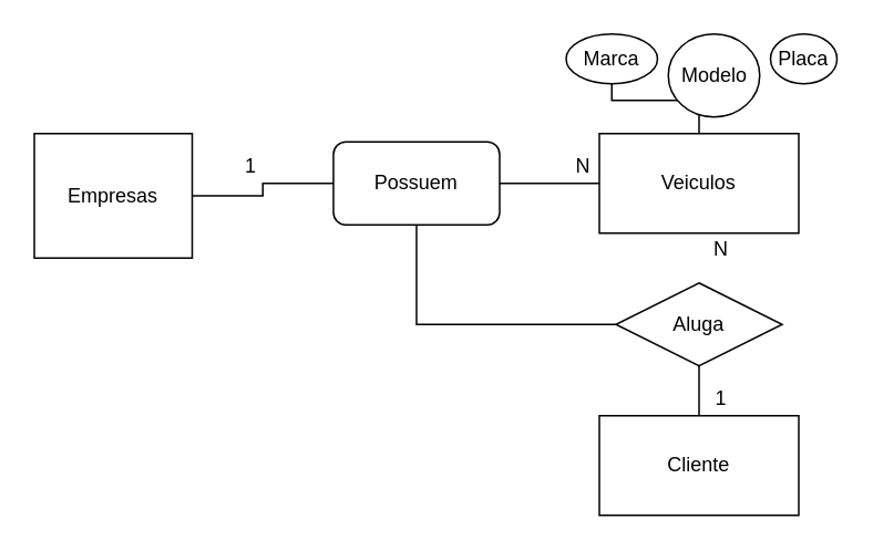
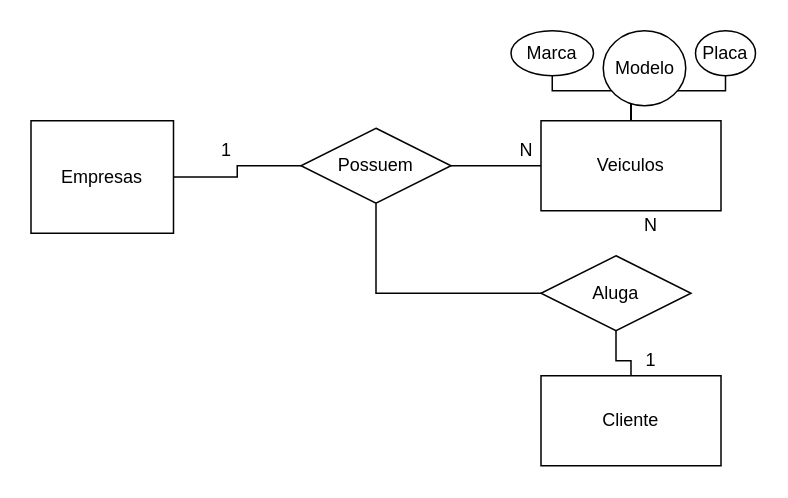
  <mxCell id="0" />
  <mxCell id="1" parent="0" />
  <mxCell id="2" style="edgeStyle=orthogonalEdgeStyle;rounded=0;orthogonalLoop=1;jettySize=auto;html=1;entryX=0;entryY=0.5;entryDx=0;entryDy=0;endArrow=none;endFill=0;" edge="1" parent="1" source="3" target="5"><mxGeometry relative="1" as="geometry" /></mxCell>
  <mxCell id="3" value="Empresas&lt;br&gt;" style="rounded=0;whiteSpace=wrap;html=1;" vertex="1" parent="1"><mxGeometry x="20" y="80" width="95" height="75" as="geometry" /></mxCell>
  <mxCell id="4" style="edgeStyle=orthogonalEdgeStyle;rounded=0;orthogonalLoop=1;jettySize=auto;html=1;entryX=0;entryY=0.5;entryDx=0;entryDy=0;endArrow=none;endFill=0;" edge="1" parent="1" source="5" target="9"><mxGeometry relative="1" as="geometry" /></mxCell>
- <mxCell id="5" value="Possuem" style="whiteSpace=wrap;html=1;rounded=1;" vertex="1" parent="1"><mxGeometry x="200" y="85" width="100" height="50" as="geometry" /></mxCell>
+ <mxCell id="5" value="Possuem" style="rhombus;whiteSpace=wrap;html=1;" vertex="1" parent="1"><mxGeometry x="200" y="85" width="100" height="50" as="geometry" /></mxCell>
  <mxCell id="6" style="edgeStyle=orthogonalEdgeStyle;rounded=0;orthogonalLoop=1;jettySize=auto;html=1;entryX=0.5;entryY=1;entryDx=0;entryDy=0;endArrow=none;endFill=0;" edge="1" parent="1" source="9" target="18"><mxGeometry relative="1" as="geometry" /></mxCell>
+ <mxCell id="7" style="edgeStyle=orthogonalEdgeStyle;rounded=0;orthogonalLoop=1;jettySize=auto;html=1;entryX=0.5;entryY=1;entryDx=0;entryDy=0;endArrow=none;endFill=0;" edge="1" parent="1" source="9" target="19"><mxGeometry relative="1" as="geometry" /></mxCell>
+ <mxCell id="8" style="edgeStyle=orthogonalEdgeStyle;rounded=0;orthogonalLoop=1;jettySize=auto;html=1;entryX=0.5;entryY=1;entryDx=0;entryDy=0;endArrow=none;endFill=0;" edge="1" parent="1" source="9" target="20"><mxGeometry relative="1" as="geometry" /></mxCell>
  <mxCell id="9" value="Veiculos" style="rounded=0;whiteSpace=wrap;html=1;" vertex="1" parent="1"><mxGeometry x="360" y="80" width="120" height="60" as="geometry" /></mxCell>
  <mxCell id="10" value="1" style="text;html=1;align=center;verticalAlign=middle;resizable=0;points=[];autosize=1;" vertex="1" parent="1"><mxGeometry x="140" y="90" width="20" height="20" as="geometry" /></mxCell>
  <mxCell id="11" value="N" style="text;html=1;align=center;verticalAlign=middle;resizable=0;points=[];autosize=1;" vertex="1" parent="1"><mxGeometry x="340" y="90" width="20" height="20" as="geometry" /></mxCell>
  <mxCell id="12" value="Cliente" style="rounded=0;whiteSpace=wrap;html=1;" vertex="1" parent="1"><mxGeometry x="360" y="250" width="120" height="60" as="geometry" /></mxCell>
  <mxCell id="13" style="edgeStyle=orthogonalEdgeStyle;rounded=0;orthogonalLoop=1;jettySize=auto;html=1;endArrow=none;endFill=0;" edge="1" parent="1" source="15" target="5"><mxGeometry relative="1" as="geometry" /></mxCell>
  <mxCell id="14" style="edgeStyle=orthogonalEdgeStyle;rounded=0;orthogonalLoop=1;jettySize=auto;html=1;entryX=0.5;entryY=0;entryDx=0;entryDy=0;endArrow=none;endFill=0;" edge="1" parent="1" source="15" target="12"><mxGeometry relative="1" as="geometry" /></mxCell>
- <mxCell id="15" value="Aluga" style="rhombus;whiteSpace=wrap;html=1;" vertex="1" parent="1"><mxGeometry x="370" y="170" width="100" height="50" as="geometry" /></mxCell>
+ <mxCell id="15" value="Aluga" style="rhombus;whiteSpace=wrap;html=1;" vertex="1" parent="1"><mxGeometry x="360" y="170" width="100" height="50" as="geometry" /></mxCell>
  <mxCell id="16" value="1&lt;br&gt;" style="text;html=1;align=center;verticalAlign=middle;resizable=0;points=[];autosize=1;" vertex="1" parent="1"><mxGeometry x="423" y="230" width="20" height="20" as="geometry" /></mxCell>
  <mxCell id="17" value="N" style="text;html=1;align=center;verticalAlign=middle;resizable=0;points=[];autosize=1;" vertex="1" parent="1"><mxGeometry x="423" y="140" width="20" height="20" as="geometry" /></mxCell>
  <mxCell id="18" value="Marca" style="ellipse;whiteSpace=wrap;html=1;" vertex="1" parent="1"><mxGeometry x="340" y="20" width="55" height="30" as="geometry" /></mxCell>
  <mxCell id="19" value="Modelo" style="ellipse;whiteSpace=wrap;html=1;" vertex="1" parent="1"><mxGeometry x="401.5" y="20" width="55" height="50" as="geometry" /></mxCell>
  <mxCell id="20" value="Placa" style="ellipse;whiteSpace=wrap;html=1;" vertex="1" parent="1"><mxGeometry x="463" y="20" width="40" height="30" as="geometry" /></mxCell>
